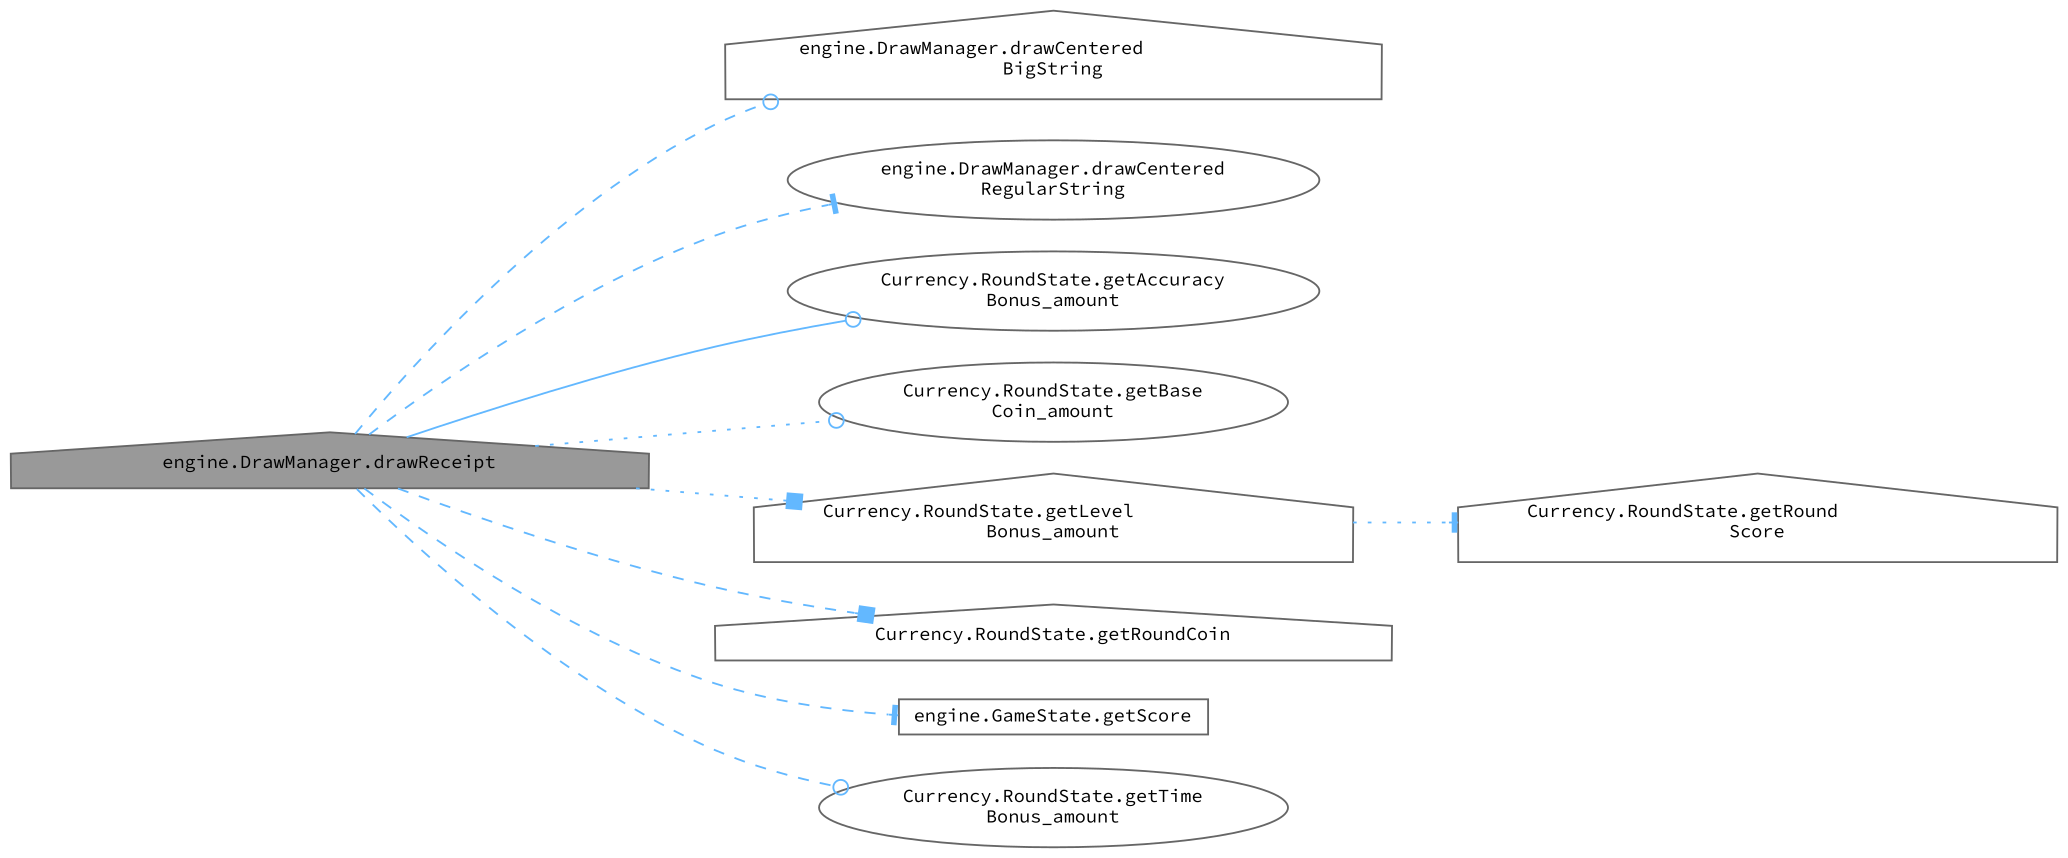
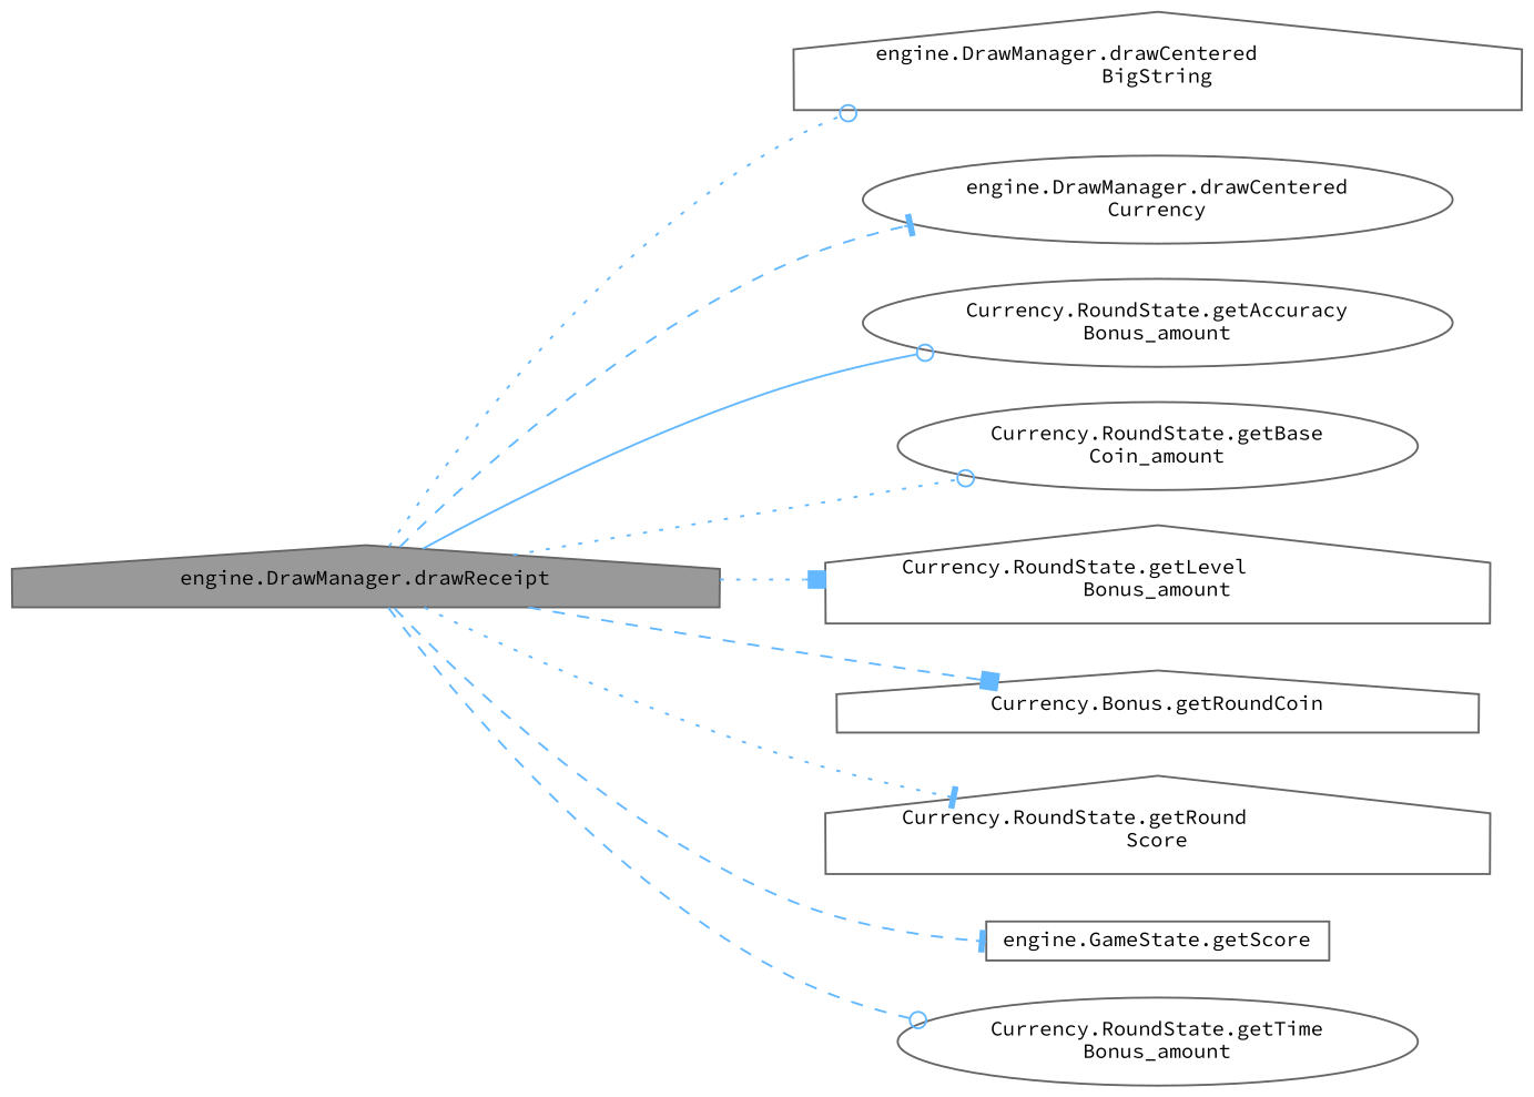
  digraph {
    fontname="Source Code Pro"
    rankdir=LR
    node [color=grey40 fillcolor=white fontname="Source Code Pro" fontsize=10 shape=house style=filled]
    edge [arrowhead=odot color=steelblue1 fontname="Source Code Pro" fontsize=10 labelfontname=Helvetica labelfontsize=10 style=dotted]
    n1 [color=gray40 fillcolor=grey60 fontcolor=black height=0.2 label="engine.DrawManager.drawReceipt" width=0.4]
    n2 [height=0.2 label="engine.DrawManager.drawCentered\lBigString" width=0.4]
-   n3 [height=0.2 label="engine.DrawManager.drawCentered\lRegularString" shape=ellipse width=0.4]
+   n3 [height=0.2 label="engine.DrawManager.drawCentered\lCurrency" shape=ellipse width=0.4]
    n4 [height=0.2 label="Currency.RoundState.getAccuracy\lBonus_amount" shape=ellipse width=0.4]
    n5 [height=0.2 label="Currency.RoundState.getBase\lCoin_amount" shape=ellipse width=0.4]
    n6 [height=0.2 label="Currency.RoundState.getLevel\lBonus_amount" width=0.4]
-   n7 [height=0.2 label="Currency.RoundState.getRoundCoin" width=0.4]
+   n7 [height=0.2 label="Currency.Bonus.getRoundCoin" width=0.4]
    n8 [height=0.2 label="Currency.RoundState.getRound\lScore" width=0.4]
    n9 [height=0.2 label="engine.GameState.getScore" shape=box width=0.4]
    n10 [height=0.2 label="Currency.RoundState.getTime\lBonus_amount" shape=ellipse width=0.4]
-   n1 -> n2 [style=dashed]
+   n1 -> n2
    n1 -> n3 [arrowhead=tee style=dashed]
    n1 -> n4 [style=solid]
    n1 -> n5
    n1 -> n6 [arrowhead=box]
    n1 -> n7 [arrowhead=box style=dashed]
-   n6 -> n8 [arrowhead=tee]
+   n1 -> n8 [arrowhead=tee]
    n1 -> n9 [arrowhead=tee style=dashed]
    n1 -> n10 [style=dashed]
  }
